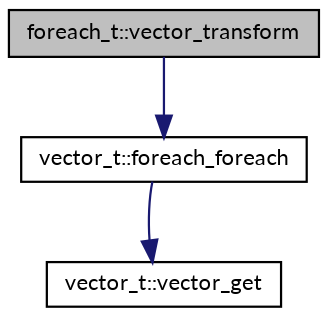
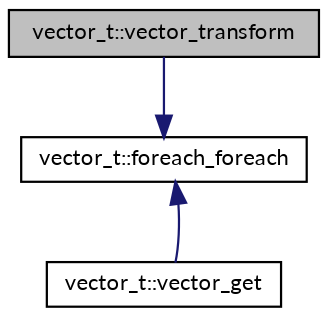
  digraph {
    fontname=Lato
    rankdir=TB
    node [color=black fontname=Lato fontsize=10 shape=record]
    edge [color=midnightblue fontname=Lato fontsize=10 labelfontname=Mononoki labelfontsize=10 style=solid]
-   n1 [fillcolor=grey75 fontcolor=black height=0.2 label="foreach_t::vector_transform" style=filled width=0.4]
+   n1 [fillcolor=grey75 fontcolor=black height=0.2 label="vector_t::vector_transform" style=filled width=0.4]
    n2 [height=0.2 label="vector_t::foreach_foreach" width=0.4]
    n3 [height=0.2 label="vector_t::vector_get" width=0.4]
    n1 -> n2
-   n2 -> n3
+   n3 -> n2
  }
